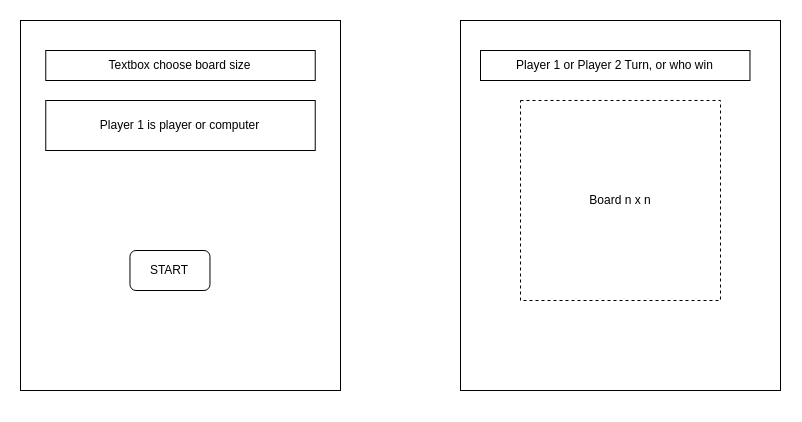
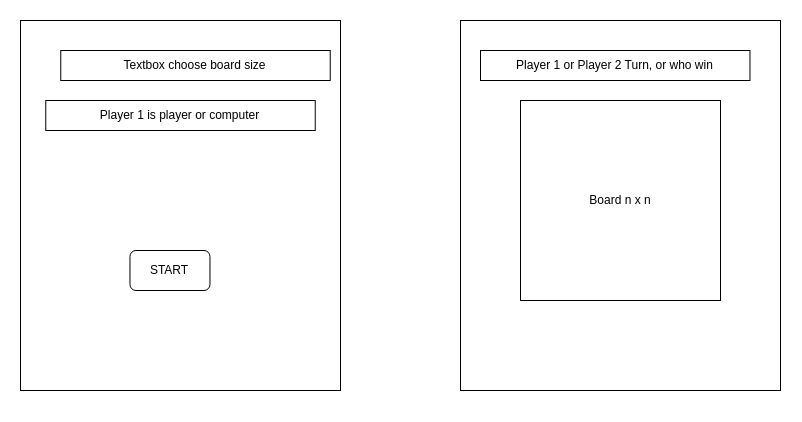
  <mxCell id="0" />
  <mxCell id="1" parent="0" />
  <mxCell id="2" value="" style="group" parent="1" vertex="1" connectable="0"><mxGeometry x="20" y="20" width="320" height="380" as="geometry" /></mxCell>
  <mxCell id="3" value="" style="rounded=0;whiteSpace=wrap;html=1;" parent="2" vertex="1"><mxGeometry width="320" height="370" as="geometry" /></mxCell>
- <mxCell id="4" value="Textbox choose board size" style="rounded=0;whiteSpace=wrap;html=1;fillColor=#ffffff;gradientColor=none;" parent="2" vertex="1"><mxGeometry x="25.263" y="30" width="269.474" height="30" as="geometry" /></mxCell>
- <mxCell id="5" value="&lt;div&gt;Player 1 is player or computer&lt;br&gt;&lt;/div&gt;" style="rounded=0;whiteSpace=wrap;html=1;fillColor=#ffffff;gradientColor=none;" parent="2" vertex="1"><mxGeometry x="25.263" y="80" width="269.474" height="50" as="geometry" /></mxCell>
+ <mxCell id="4" value="Textbox choose board size" style="rounded=0;whiteSpace=wrap;html=1;fillColor=#ffffff;gradientColor=none;" parent="2" vertex="1"><mxGeometry x="40.263" y="30" width="269.474" height="30" as="geometry" /></mxCell>
+ <mxCell id="5" value="&lt;div&gt;Player 1 is player or computer&lt;br&gt;&lt;/div&gt;" style="rounded=0;whiteSpace=wrap;html=1;fillColor=#ffffff;gradientColor=none;" parent="2" vertex="1"><mxGeometry x="25.263" y="80" width="269.474" height="30" as="geometry" /></mxCell>
  <mxCell id="6" value="START" style="rounded=1;whiteSpace=wrap;html=1;fillColor=#ffffff;gradientColor=none;" parent="2" vertex="1"><mxGeometry x="109.474" y="230" width="80" height="40" as="geometry" /></mxCell>
  <mxCell id="7" value="" style="group" parent="2" vertex="1" connectable="0"><mxGeometry x="440" width="320" height="370" as="geometry" /></mxCell>
  <mxCell id="8" value="" style="rounded=0;whiteSpace=wrap;html=1;" parent="7" vertex="1"><mxGeometry width="320" height="370" as="geometry" /></mxCell>
  <mxCell id="9" value="Player 1 or Player 2 Turn, or who win" style="rounded=0;whiteSpace=wrap;html=1;fillColor=#ffffff;gradientColor=none;" parent="7" vertex="1"><mxGeometry x="20.003" y="30" width="269.474" height="30" as="geometry" /></mxCell>
- <mxCell id="10" value="Board n x n" style="whiteSpace=wrap;html=1;aspect=fixed;fillColor=#ffffff;gradientColor=none;dashed=1;" parent="7" vertex="1"><mxGeometry x="60" y="80" width="200" height="200" as="geometry" /></mxCell>
+ <mxCell id="10" value="Board n x n" style="whiteSpace=wrap;html=1;aspect=fixed;fillColor=#ffffff;gradientColor=none;" parent="7" vertex="1"><mxGeometry x="60" y="80" width="200" height="200" as="geometry" /></mxCell>
